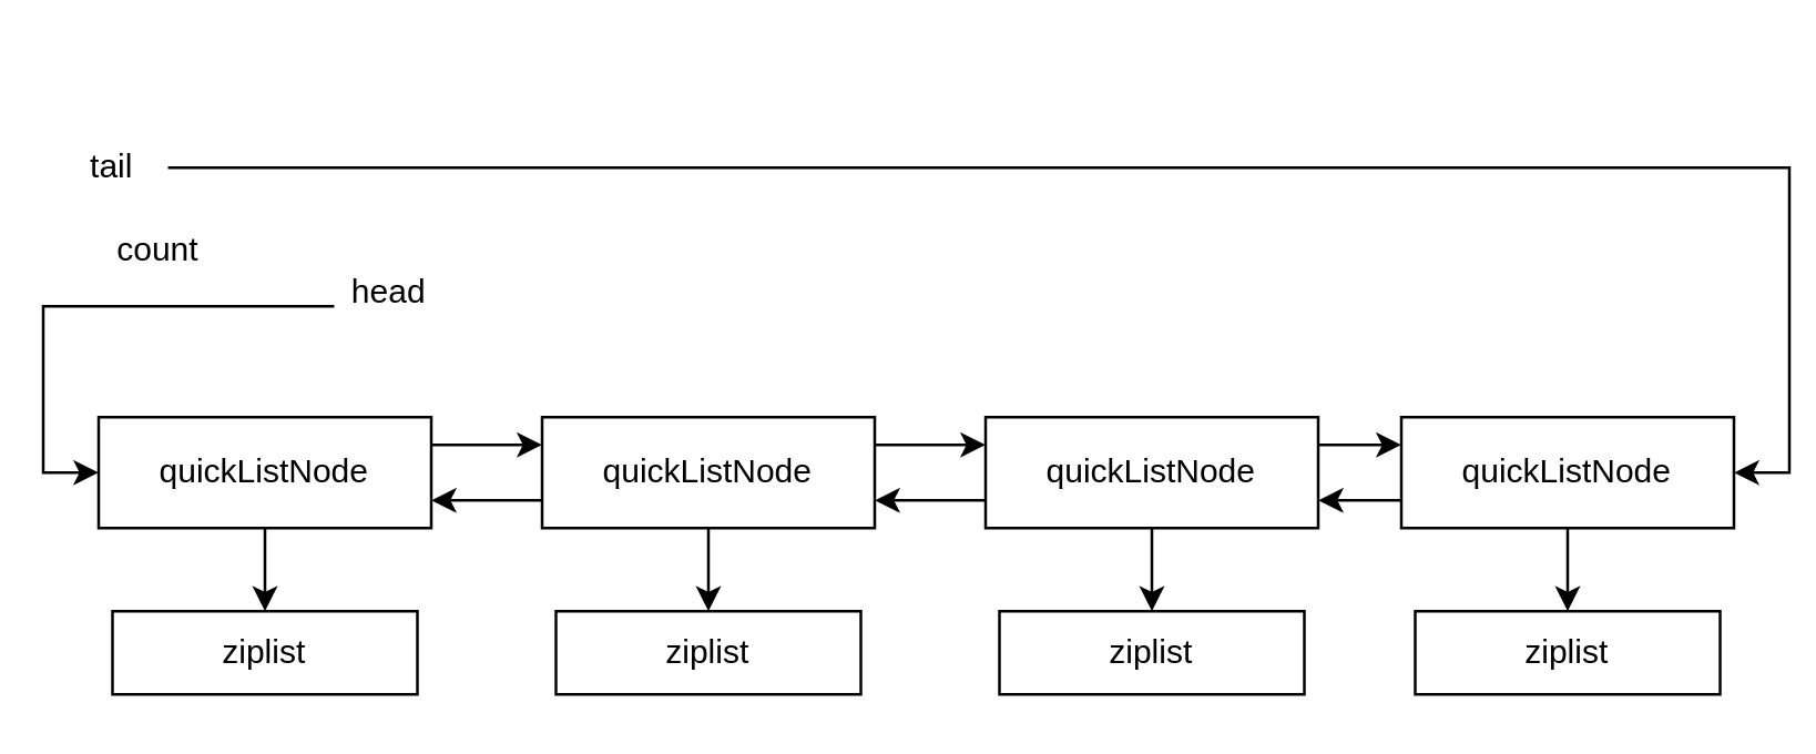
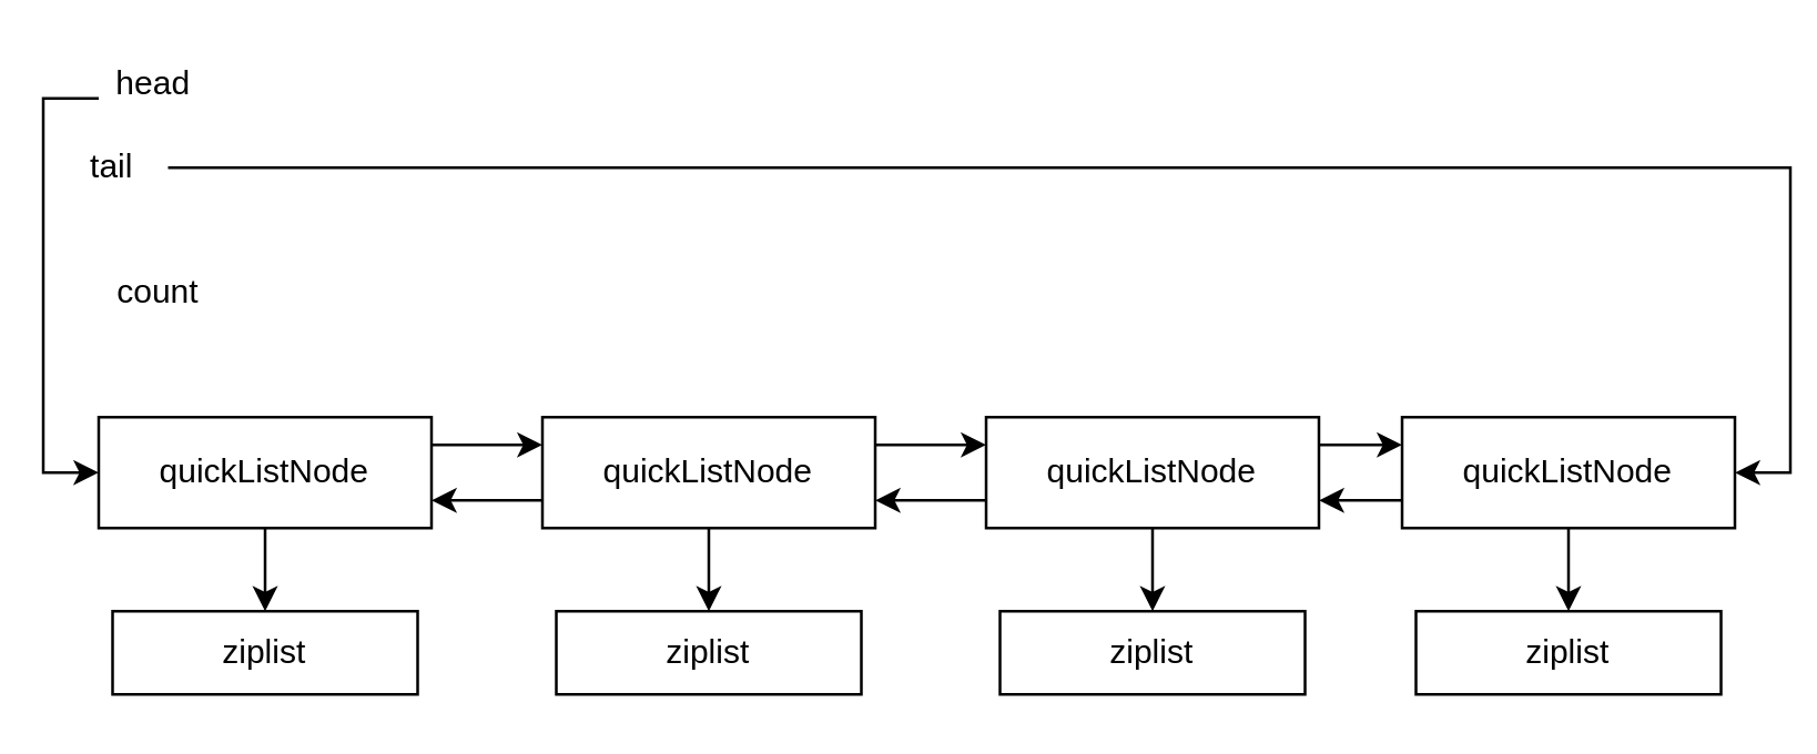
  <mxCell id="0" />
  <mxCell id="1" parent="0" />
  <mxCell id="2" value="" style="edgeStyle=orthogonalEdgeStyle;rounded=0;orthogonalLoop=1;jettySize=auto;html=1;" parent="1" source="4" target="16" edge="1"><mxGeometry relative="1" as="geometry" /></mxCell>
  <mxCell id="3" value="" style="edgeStyle=orthogonalEdgeStyle;rounded=0;orthogonalLoop=1;jettySize=auto;html=1;exitX=1;exitY=0.25;exitDx=0;exitDy=0;entryX=0;entryY=0.25;entryDx=0;entryDy=0;" parent="1" source="4" target="8" edge="1"><mxGeometry relative="1" as="geometry" /></mxCell>
  <mxCell id="4" value="quickListNode" style="rounded=0;whiteSpace=wrap;html=1;" parent="1" vertex="1"><mxGeometry x="35" y="150" width="120" height="40" as="geometry" /></mxCell>
  <mxCell id="5" value="" style="edgeStyle=orthogonalEdgeStyle;rounded=0;orthogonalLoop=1;jettySize=auto;html=1;" parent="1" source="8" target="17" edge="1"><mxGeometry relative="1" as="geometry" /></mxCell>
  <mxCell id="6" style="edgeStyle=orthogonalEdgeStyle;rounded=0;orthogonalLoop=1;jettySize=auto;html=1;exitX=0;exitY=0.75;exitDx=0;exitDy=0;entryX=1;entryY=0.75;entryDx=0;entryDy=0;" parent="1" source="8" target="4" edge="1"><mxGeometry relative="1" as="geometry" /></mxCell>
  <mxCell id="7" style="edgeStyle=orthogonalEdgeStyle;rounded=0;orthogonalLoop=1;jettySize=auto;html=1;exitX=1;exitY=0.25;exitDx=0;exitDy=0;entryX=0;entryY=0.25;entryDx=0;entryDy=0;" parent="1" source="8" target="12" edge="1"><mxGeometry relative="1" as="geometry" /></mxCell>
  <mxCell id="8" value="quickListNode" style="rounded=0;whiteSpace=wrap;html=1;" parent="1" vertex="1"><mxGeometry x="195" y="150" width="120" height="40" as="geometry" /></mxCell>
  <mxCell id="9" value="" style="edgeStyle=orthogonalEdgeStyle;rounded=0;orthogonalLoop=1;jettySize=auto;html=1;" parent="1" source="12" target="18" edge="1"><mxGeometry relative="1" as="geometry" /></mxCell>
  <mxCell id="10" style="edgeStyle=orthogonalEdgeStyle;rounded=0;orthogonalLoop=1;jettySize=auto;html=1;exitX=0;exitY=0.75;exitDx=0;exitDy=0;entryX=1;entryY=0.75;entryDx=0;entryDy=0;" parent="1" source="12" target="8" edge="1"><mxGeometry relative="1" as="geometry" /></mxCell>
  <mxCell id="11" style="edgeStyle=orthogonalEdgeStyle;rounded=0;orthogonalLoop=1;jettySize=auto;html=1;exitX=1;exitY=0.25;exitDx=0;exitDy=0;entryX=0;entryY=0.25;entryDx=0;entryDy=0;" parent="1" source="12" target="15" edge="1"><mxGeometry relative="1" as="geometry" /></mxCell>
  <mxCell id="12" value="quickListNode" style="rounded=0;whiteSpace=wrap;html=1;" parent="1" vertex="1"><mxGeometry x="355" y="150" width="120" height="40" as="geometry" /></mxCell>
  <mxCell id="13" value="" style="edgeStyle=orthogonalEdgeStyle;rounded=0;orthogonalLoop=1;jettySize=auto;html=1;" parent="1" source="15" target="19" edge="1"><mxGeometry relative="1" as="geometry" /></mxCell>
  <mxCell id="14" style="edgeStyle=orthogonalEdgeStyle;rounded=0;orthogonalLoop=1;jettySize=auto;html=1;exitX=0;exitY=0.75;exitDx=0;exitDy=0;entryX=1;entryY=0.75;entryDx=0;entryDy=0;" parent="1" source="15" target="12" edge="1"><mxGeometry relative="1" as="geometry" /></mxCell>
  <mxCell id="15" value="quickListNode" style="rounded=0;whiteSpace=wrap;html=1;" parent="1" vertex="1"><mxGeometry x="505" y="150" width="120" height="40" as="geometry" /></mxCell>
  <mxCell id="16" value="ziplist" style="rounded=0;whiteSpace=wrap;html=1;" parent="1" vertex="1"><mxGeometry x="40" y="220" width="110" height="30" as="geometry" /></mxCell>
  <mxCell id="17" value="ziplist" style="rounded=0;whiteSpace=wrap;html=1;" parent="1" vertex="1"><mxGeometry x="200" y="220" width="110" height="30" as="geometry" /></mxCell>
  <mxCell id="18" value="ziplist" style="rounded=0;whiteSpace=wrap;html=1;" parent="1" vertex="1"><mxGeometry x="360" y="220" width="110" height="30" as="geometry" /></mxCell>
  <mxCell id="19" value="ziplist" style="rounded=0;whiteSpace=wrap;html=1;" parent="1" vertex="1"><mxGeometry x="510" y="220" width="110" height="30" as="geometry" /></mxCell>
  <mxCell id="20" style="edgeStyle=orthogonalEdgeStyle;rounded=0;orthogonalLoop=1;jettySize=auto;html=1;exitX=0;exitY=0.75;exitDx=0;exitDy=0;entryX=0;entryY=0.5;entryDx=0;entryDy=0;" parent="1" source="21" target="4" edge="1"><mxGeometry relative="1" as="geometry" /></mxCell>
- <mxCell id="21" value="head" style="text;html=1;strokeColor=none;fillColor=none;align=center;verticalAlign=middle;whiteSpace=wrap;rounded=0;" parent="1" vertex="1"><mxGeometry x="120" y="95" width="40" height="20" as="geometry" /></mxCell>
+ <mxCell id="21" value="head" style="text;html=1;strokeColor=none;fillColor=none;align=center;verticalAlign=middle;whiteSpace=wrap;rounded=0;" parent="1" vertex="1"><mxGeometry x="35" y="20" width="40" height="20" as="geometry" /></mxCell>
  <mxCell id="22" style="edgeStyle=orthogonalEdgeStyle;rounded=0;orthogonalLoop=1;jettySize=auto;html=1;exitX=1;exitY=0.5;exitDx=0;exitDy=0;entryX=1;entryY=0.5;entryDx=0;entryDy=0;" parent="1" source="23" target="15" edge="1"><mxGeometry relative="1" as="geometry" /></mxCell>
  <mxCell id="23" value="tail" style="text;html=1;strokeColor=none;fillColor=none;align=center;verticalAlign=middle;whiteSpace=wrap;rounded=0;" parent="1" vertex="1"><mxGeometry x="20" y="50" width="40" height="20" as="geometry" /></mxCell>
- <mxCell id="24" value="count" style="text;html=1;resizable=0;points=[];autosize=1;align=left;verticalAlign=top;spacingTop=-4;" parent="1" vertex="1"><mxGeometry x="40" y="80" width="40" height="20" as="geometry" /></mxCell>
+ <mxCell id="24" value="count" style="text;html=1;resizable=0;points=[];autosize=1;align=left;verticalAlign=top;spacingTop=-4;" parent="1" vertex="1"><mxGeometry x="40" y="95" width="40" height="20" as="geometry" /></mxCell>
